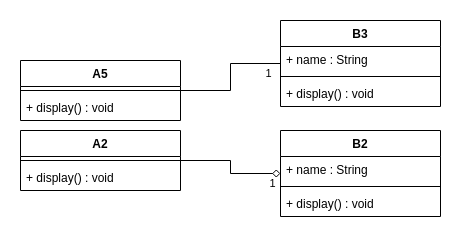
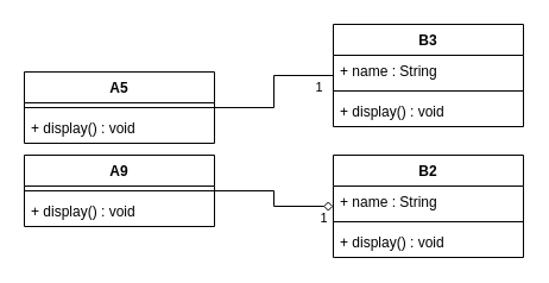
  <mxCell id="0" />
  <mxCell id="1" parent="0" />
  <mxCell id="2" value="A5" style="swimlane;fontStyle=1;align=center;verticalAlign=top;childLayout=stackLayout;horizontal=1;startSize=26;horizontalStack=0;resizeParent=1;resizeParentMax=0;resizeLast=0;collapsible=1;marginBottom=0;" vertex="1" parent="1"><mxGeometry x="20" y="60" width="160" height="60" as="geometry" /></mxCell>
  <mxCell id="3" value="" style="line;strokeWidth=1;fillColor=none;align=left;verticalAlign=middle;spacingTop=-1;spacingLeft=3;spacingRight=3;rotatable=0;labelPosition=right;points=[];portConstraint=eastwest;" vertex="1" parent="2"><mxGeometry y="26" width="160" height="8" as="geometry" /></mxCell>
  <mxCell id="4" value="+ display() : void" style="text;strokeColor=none;fillColor=none;align=left;verticalAlign=top;spacingLeft=4;spacingRight=4;overflow=hidden;rotatable=0;points=[[0,0.5],[1,0.5]];portConstraint=eastwest;" vertex="1" parent="2"><mxGeometry y="34" width="160" height="26" as="geometry" /></mxCell>
  <mxCell id="5" style="edgeStyle=orthogonalEdgeStyle;rounded=0;orthogonalLoop=1;jettySize=auto;html=1;endArrow=diamond;endFill=0;" edge="1" parent="1" source="7" target="10"><mxGeometry relative="1" as="geometry" /></mxCell>
  <mxCell id="6" value="1" style="edgeLabel;html=1;align=center;verticalAlign=middle;resizable=0;points=[];" vertex="1" connectable="0" parent="5"><mxGeometry x="0.833" relative="1" as="geometry"><mxPoint y="9" as="offset" /></mxGeometry></mxCell>
- <mxCell id="7" value="A2" style="swimlane;fontStyle=1;align=center;verticalAlign=top;childLayout=stackLayout;horizontal=1;startSize=26;horizontalStack=0;resizeParent=1;resizeParentMax=0;resizeLast=0;collapsible=1;marginBottom=0;" vertex="1" parent="1"><mxGeometry x="20" y="130" width="160" height="60" as="geometry" /></mxCell>
+ <mxCell id="7" value="A9" style="swimlane;fontStyle=1;align=center;verticalAlign=top;childLayout=stackLayout;horizontal=1;startSize=26;horizontalStack=0;resizeParent=1;resizeParentMax=0;resizeLast=0;collapsible=1;marginBottom=0;" vertex="1" parent="1"><mxGeometry x="20" y="130" width="160" height="60" as="geometry" /></mxCell>
  <mxCell id="8" value="" style="line;strokeWidth=1;fillColor=none;align=left;verticalAlign=middle;spacingTop=-1;spacingLeft=3;spacingRight=3;rotatable=0;labelPosition=right;points=[];portConstraint=eastwest;" vertex="1" parent="7"><mxGeometry y="26" width="160" height="8" as="geometry" /></mxCell>
  <mxCell id="9" value="+ display() : void" style="text;strokeColor=none;fillColor=none;align=left;verticalAlign=top;spacingLeft=4;spacingRight=4;overflow=hidden;rotatable=0;points=[[0,0.5],[1,0.5]];portConstraint=eastwest;" vertex="1" parent="7"><mxGeometry y="34" width="160" height="26" as="geometry" /></mxCell>
  <mxCell id="10" value="B2" style="swimlane;fontStyle=1;align=center;verticalAlign=top;childLayout=stackLayout;horizontal=1;startSize=26;horizontalStack=0;resizeParent=1;resizeParentMax=0;resizeLast=0;collapsible=1;marginBottom=0;" vertex="1" parent="1"><mxGeometry x="280" y="130" width="160" height="86" as="geometry" /></mxCell>
  <mxCell id="11" value="+ name : String" style="text;strokeColor=none;fillColor=none;align=left;verticalAlign=top;spacingLeft=4;spacingRight=4;overflow=hidden;rotatable=0;points=[[0,0.5],[1,0.5]];portConstraint=eastwest;" vertex="1" parent="10"><mxGeometry y="26" width="160" height="26" as="geometry" /></mxCell>
  <mxCell id="12" value="" style="line;strokeWidth=1;fillColor=none;align=left;verticalAlign=middle;spacingTop=-1;spacingLeft=3;spacingRight=3;rotatable=0;labelPosition=right;points=[];portConstraint=eastwest;" vertex="1" parent="10"><mxGeometry y="52" width="160" height="8" as="geometry" /></mxCell>
  <mxCell id="13" value="+ display() : void" style="text;strokeColor=none;fillColor=none;align=left;verticalAlign=top;spacingLeft=4;spacingRight=4;overflow=hidden;rotatable=0;points=[[0,0.5],[1,0.5]];portConstraint=eastwest;" vertex="1" parent="10"><mxGeometry y="60" width="160" height="26" as="geometry" /></mxCell>
  <mxCell id="14" value="B3" style="swimlane;fontStyle=1;align=center;verticalAlign=top;childLayout=stackLayout;horizontal=1;startSize=26;horizontalStack=0;resizeParent=1;resizeParentMax=0;resizeLast=0;collapsible=1;marginBottom=0;" vertex="1" parent="1"><mxGeometry x="280" y="20" width="160" height="86" as="geometry" /></mxCell>
  <mxCell id="15" value="+ name : String" style="text;strokeColor=none;fillColor=none;align=left;verticalAlign=top;spacingLeft=4;spacingRight=4;overflow=hidden;rotatable=0;points=[[0,0.5],[1,0.5]];portConstraint=eastwest;" vertex="1" parent="14"><mxGeometry y="26" width="160" height="26" as="geometry" /></mxCell>
  <mxCell id="16" value="" style="line;strokeWidth=1;fillColor=none;align=left;verticalAlign=middle;spacingTop=-1;spacingLeft=3;spacingRight=3;rotatable=0;labelPosition=right;points=[];portConstraint=eastwest;" vertex="1" parent="14"><mxGeometry y="52" width="160" height="8" as="geometry" /></mxCell>
  <mxCell id="17" value="+ display() : void" style="text;strokeColor=none;fillColor=none;align=left;verticalAlign=top;spacingLeft=4;spacingRight=4;overflow=hidden;rotatable=0;points=[[0,0.5],[1,0.5]];portConstraint=eastwest;" vertex="1" parent="14"><mxGeometry y="60" width="160" height="26" as="geometry" /></mxCell>
  <mxCell id="18" style="edgeStyle=orthogonalEdgeStyle;rounded=0;orthogonalLoop=1;jettySize=auto;html=1;endArrow=none;endFill=0;" edge="1" parent="1" source="3" target="14"><mxGeometry relative="1" as="geometry" /></mxCell>
  <mxCell id="19" value="1" style="edgeLabel;html=1;align=center;verticalAlign=middle;resizable=0;points=[];" vertex="1" connectable="0" parent="18"><mxGeometry x="0.798" y="2" relative="1" as="geometry"><mxPoint y="11" as="offset" /></mxGeometry></mxCell>
